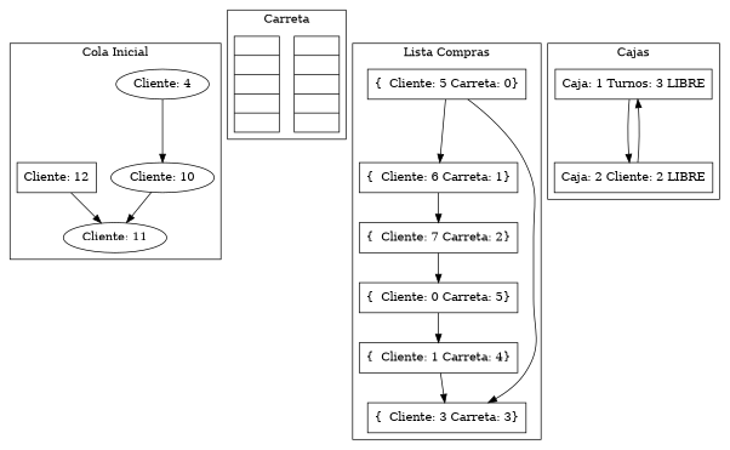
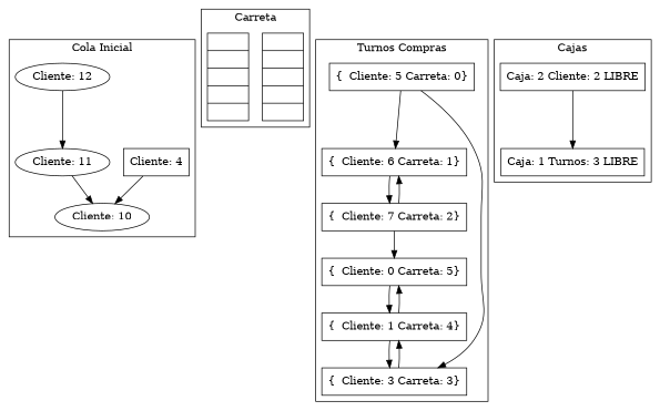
  digraph {
    node [shape=box]
-   n1 [label="Cliente: 4" shape=oval]
+   n1 [label="Cliente: 4"]
    n2 [label="Cliente: 10" shape=oval]
    n3 [label="Cliente: 11" shape=oval]
-   n4 [label="Cliente: 12"]
+   n4 [label="Cliente: 12" shape=oval]
    n5 [label="{ ||||}" shape=record]
    n6 [label="{ ||||}" shape=record]
    n7 [label="{  Cliente: 5 Carreta: 0}"]
    n8 [label="{  Cliente: 6 Carreta: 1}"]
    n9 [label="{  Cliente: 3 Carreta: 3}"]
    n10 [label="{  Cliente: 7 Carreta: 2}"]
    n11 [label="{  Cliente: 0 Carreta: 5}"]
    n12 [label="{  Cliente: 1 Carreta: 4}"]
    n13 [label="Caja: 1 Turnos: 3 LIBRE"]
    n14 [label="Caja: 2 Cliente: 2 LIBRE"]
    subgraph cluster_1 {
      label="Cola Inicial"
      n1
      n2
      n3
      n4
    }
    subgraph cluster_2 {
      label=Carreta
      n5
      n6
    }
    subgraph cluster_3 {
-     label="Lista Compras"
+     label="Turnos Compras"
      n7
      n8
      n9
      n10
      n11
      n12
    }
    subgraph cluster_4 {
      label="Cola Pagos"
    }
    subgraph cluster_5 {
      label=Cajas
      n13
      n14
    }
    n1 -> n2
-   n2 -> n3
+   n3 -> n2
    n4 -> n3
    n7 -> n8
    n7 -> n9
    n8 -> n10
+   n9 -> n12
+   n10 -> n8
    n10 -> n11
    n11 -> n12
    n12 -> n9
-   n13 -> n14
+   n12 -> n11
    n14 -> n13
  }
